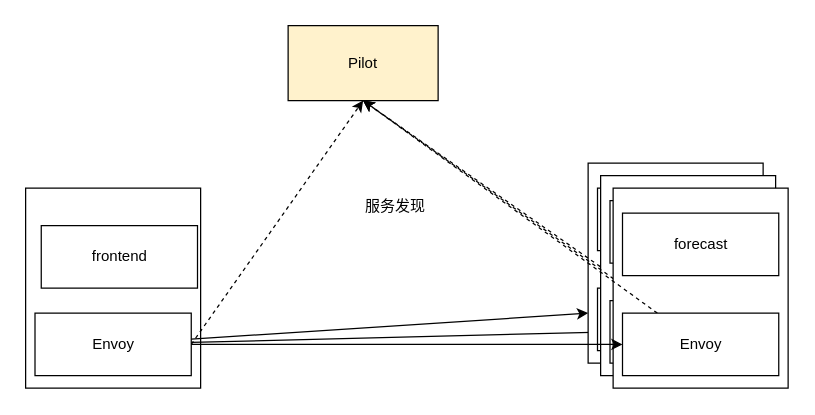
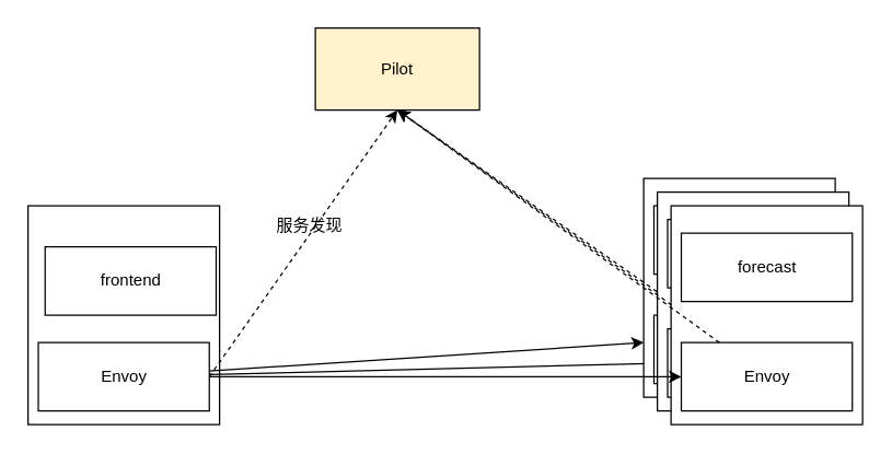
  <mxCell id="0" />
  <mxCell id="1" parent="0" />
  <mxCell id="2" value="Pilot" style="rounded=0;whiteSpace=wrap;html=1;fillColor=#fff2cc;" vertex="1" parent="1"><mxGeometry x="230" y="20" width="120" height="60" as="geometry" /></mxCell>
  <mxCell id="3" value="" style="rounded=0;whiteSpace=wrap;html=1;" vertex="1" parent="1"><mxGeometry x="20" y="150" width="140" height="160" as="geometry" /></mxCell>
  <mxCell id="4" value="frontend" style="rounded=0;whiteSpace=wrap;html=1;" vertex="1" parent="1"><mxGeometry x="32.5" y="180" width="125" height="50" as="geometry" /></mxCell>
  <mxCell id="5" style="rounded=0;orthogonalLoop=1;jettySize=auto;html=1;dashed=1;exitX=1;exitY=0.5;exitDx=0;exitDy=0;entryX=0.5;entryY=1;entryDx=0;entryDy=0;" edge="1" parent="1" source="8" target="2"><mxGeometry relative="1" as="geometry" /></mxCell>
  <mxCell id="6" style="edgeStyle=none;rounded=0;orthogonalLoop=1;jettySize=auto;html=1;entryX=0;entryY=0.75;entryDx=0;entryDy=0;" edge="1" parent="1" source="8" target="10"><mxGeometry relative="1" as="geometry" /></mxCell>
  <mxCell id="7" style="edgeStyle=none;rounded=0;orthogonalLoop=1;jettySize=auto;html=1;entryX=0;entryY=0.5;entryDx=0;entryDy=0;" edge="1" parent="1" source="8" target="17"><mxGeometry relative="1" as="geometry" /></mxCell>
  <mxCell id="8" value="Envoy" style="rounded=0;whiteSpace=wrap;html=1;" vertex="1" parent="1"><mxGeometry x="27.5" y="250" width="125" height="50" as="geometry" /></mxCell>
- <mxCell id="9" value="服务发现" style="text;html=1;strokeColor=none;fillColor=none;align=left;verticalAlign=middle;whiteSpace=wrap;rounded=0;" vertex="1" parent="1"><mxGeometry x="290" y="150" width="100" height="30" as="geometry" /></mxCell>
+ <mxCell id="9" value="服务发现" style="text;html=1;strokeColor=none;fillColor=none;align=left;verticalAlign=middle;whiteSpace=wrap;rounded=0;" vertex="1" parent="1"><mxGeometry x="200" y="150" width="100" height="30" as="geometry" /></mxCell>
  <mxCell id="10" value="" style="rounded=0;whiteSpace=wrap;html=1;" vertex="1" parent="1"><mxGeometry x="470" y="130" width="140" height="160" as="geometry" /></mxCell>
  <mxCell id="11" value="forecast" style="rounded=0;whiteSpace=wrap;html=1;" vertex="1" parent="1"><mxGeometry x="477.5" y="150" width="125" height="50" as="geometry" /></mxCell>
  <mxCell id="12" style="edgeStyle=none;rounded=0;orthogonalLoop=1;jettySize=auto;html=1;entryX=0.5;entryY=1;entryDx=0;entryDy=0;dashed=1;" edge="1" parent="1" source="13" target="2"><mxGeometry relative="1" as="geometry" /></mxCell>
  <mxCell id="13" value="Envoy" style="rounded=0;whiteSpace=wrap;html=1;" vertex="1" parent="1"><mxGeometry x="477.5" y="230" width="125" height="50" as="geometry" /></mxCell>
  <mxCell id="14" value="" style="rounded=0;whiteSpace=wrap;html=1;" vertex="1" parent="1"><mxGeometry x="480" y="140" width="140" height="160" as="geometry" /></mxCell>
  <mxCell id="15" value="forecast" style="rounded=0;whiteSpace=wrap;html=1;" vertex="1" parent="1"><mxGeometry x="487.5" y="160" width="125" height="50" as="geometry" /></mxCell>
  <mxCell id="16" style="edgeStyle=none;rounded=0;orthogonalLoop=1;jettySize=auto;html=1;entryX=0.5;entryY=1;entryDx=0;entryDy=0;dashed=1;" edge="1" parent="1" source="17" target="2"><mxGeometry relative="1" as="geometry" /></mxCell>
  <mxCell id="17" value="Envoy" style="rounded=0;whiteSpace=wrap;html=1;" vertex="1" parent="1"><mxGeometry x="487.5" y="240" width="125" height="50" as="geometry" /></mxCell>
  <mxCell id="18" value="" style="rounded=0;whiteSpace=wrap;html=1;" vertex="1" parent="1"><mxGeometry x="490" y="150" width="140" height="160" as="geometry" /></mxCell>
  <mxCell id="19" value="forecast" style="rounded=0;whiteSpace=wrap;html=1;" vertex="1" parent="1"><mxGeometry x="497.5" y="170" width="125" height="50" as="geometry" /></mxCell>
  <mxCell id="20" style="edgeStyle=none;rounded=0;orthogonalLoop=1;jettySize=auto;html=1;entryX=0.5;entryY=1;entryDx=0;entryDy=0;dashed=1;" edge="1" parent="1" source="21" target="2"><mxGeometry relative="1" as="geometry" /></mxCell>
  <mxCell id="21" value="Envoy" style="rounded=0;whiteSpace=wrap;html=1;" vertex="1" parent="1"><mxGeometry x="497.5" y="250" width="125" height="50" as="geometry" /></mxCell>
  <mxCell id="22" style="edgeStyle=none;rounded=0;orthogonalLoop=1;jettySize=auto;html=1;" edge="1" parent="1" source="8" target="21"><mxGeometry relative="1" as="geometry" /></mxCell>
